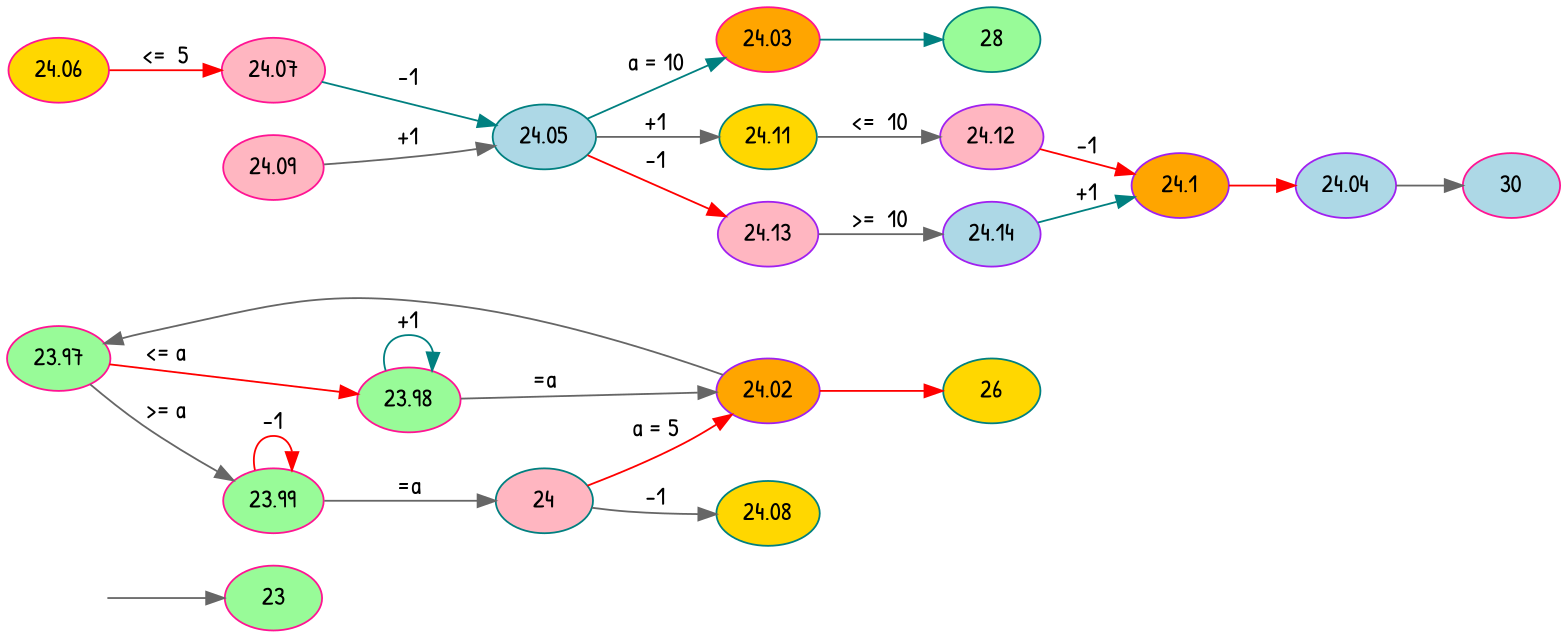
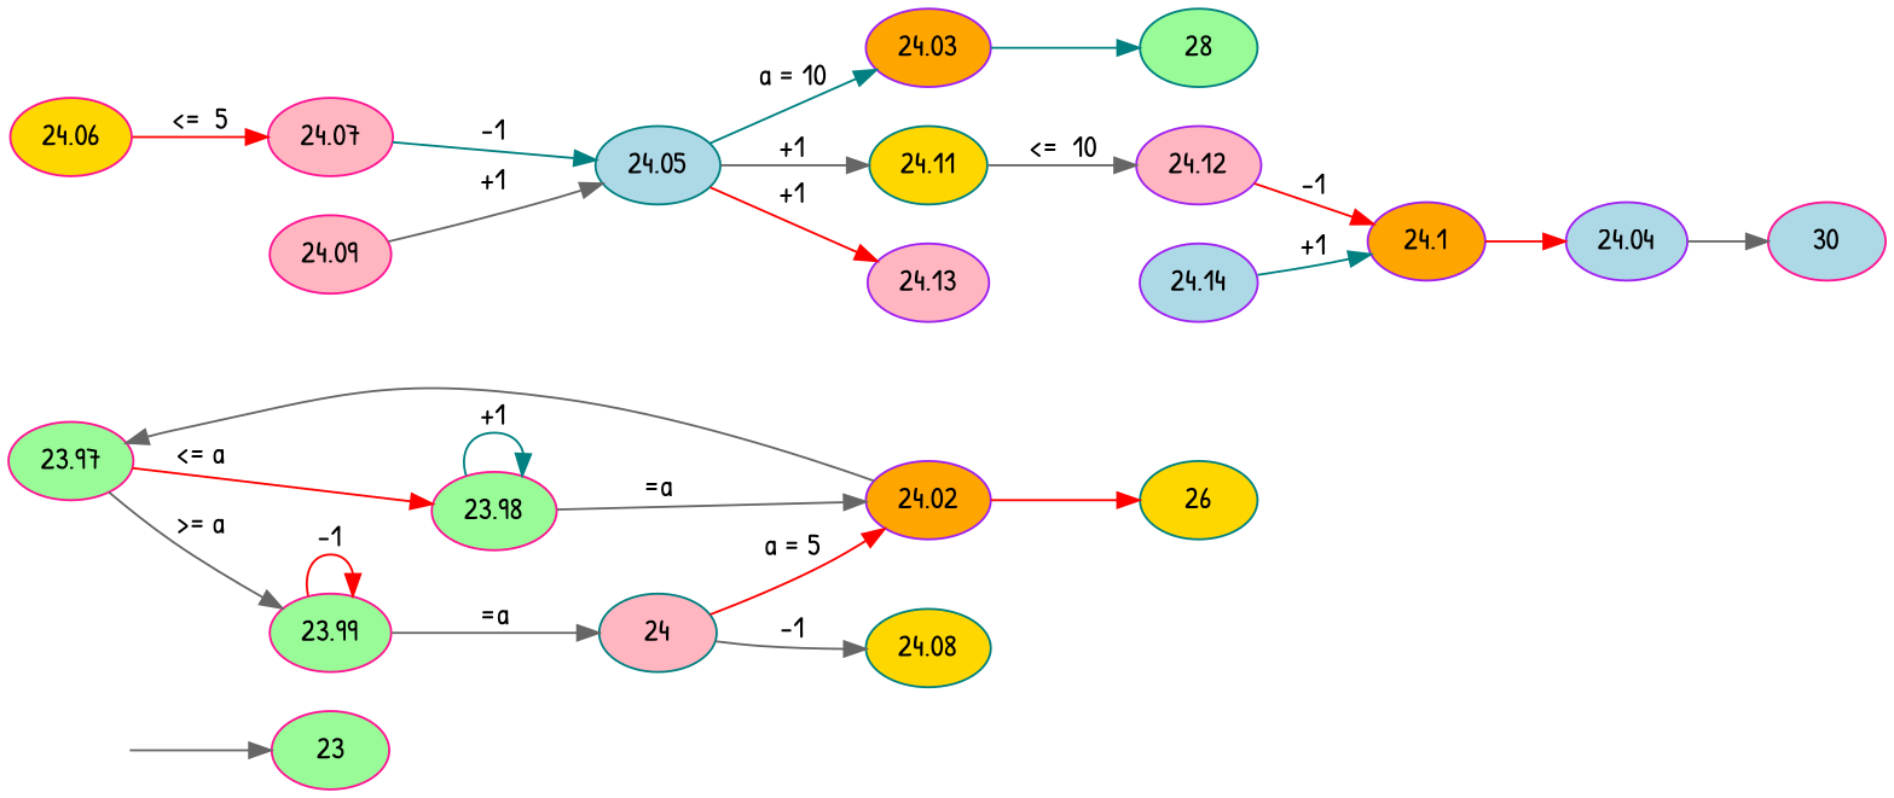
  digraph {
    fontname="Patrick Hand"
    rankdir=LR
    node [color=deeppink fillcolor=palegreen fontname="Patrick Hand" style=filled]
    edge [color=gray40 fontname="Patrick Hand"]
    n1 [label=23]
    n2 [label=23.97]
    n3 [label=23.98]
    n4 [label=23.99]
    n5 [color=teal fillcolor=lightpink label=24]
    n6 [color=purple fillcolor=orange label=24.02]
    n7 [color=teal fillcolor=gold label=24.08]
    n8 [color=teal fillcolor=gold label=26]
    n9 [fillcolor=gold label=24.06]
    n10 [fillcolor=lightpink label=24.07]
-   n11 [fillcolor=orange label=24.03]
+   n11 [color=purple fillcolor=orange label=24.03]
    n12 [color=teal label=28]
    n13 [color=purple fillcolor=lightblue label=24.04]
    n14 [fillcolor=lightblue label=30]
    n15 [color=teal fillcolor=lightblue label=24.05]
    n16 [color=teal fillcolor=gold label=24.11]
    n17 [color=purple fillcolor=lightpink label=24.13]
    n18 [color=purple fillcolor=lightpink label=24.12]
    n19 [color=purple fillcolor=lightblue label=24.14]
    n20 [fillcolor=lightpink label=24.09]
    n21 [color=purple fillcolor=orange label=24.1]
    Qi [style=invis color="" fillcolor=""]
    n2 -> n3 [color=red label="<= a"]
    n2 -> n4 [label=">= a"]
    n3 -> n3 [color=teal label="+1"]
    n3 -> n6 [label="=a"]
    n4 -> n4 [color=red label=-1]
    n4 -> n5 [label="=a"]
    n5 -> n6 [color=red label="a = 5"]
    n5 -> n7 [label=-1]
    n6 -> n2
    n6 -> n8 [color=red]
    n9 -> n10 [color=red label="<=  5"]
    n10 -> n15 [color=teal label=-1]
    n11 -> n12 [color=teal]
    n13 -> n14
    n15 -> n11 [color=teal label="a = 10"]
    n15 -> n16 [label="+1"]
-   n15 -> n17 [color=red label=-1]
+   n15 -> n17 [color=red label="+1"]
    n16 -> n18 [label="<=  10"]
-   n17 -> n19 [label=">=  10"]
    n18 -> n21 [color=red label=-1]
    n19 -> n21 [color=teal label="+1"]
    n20 -> n15 [label="+1"]
    n21 -> n13 [color=red]
    Qi -> n1
  }
